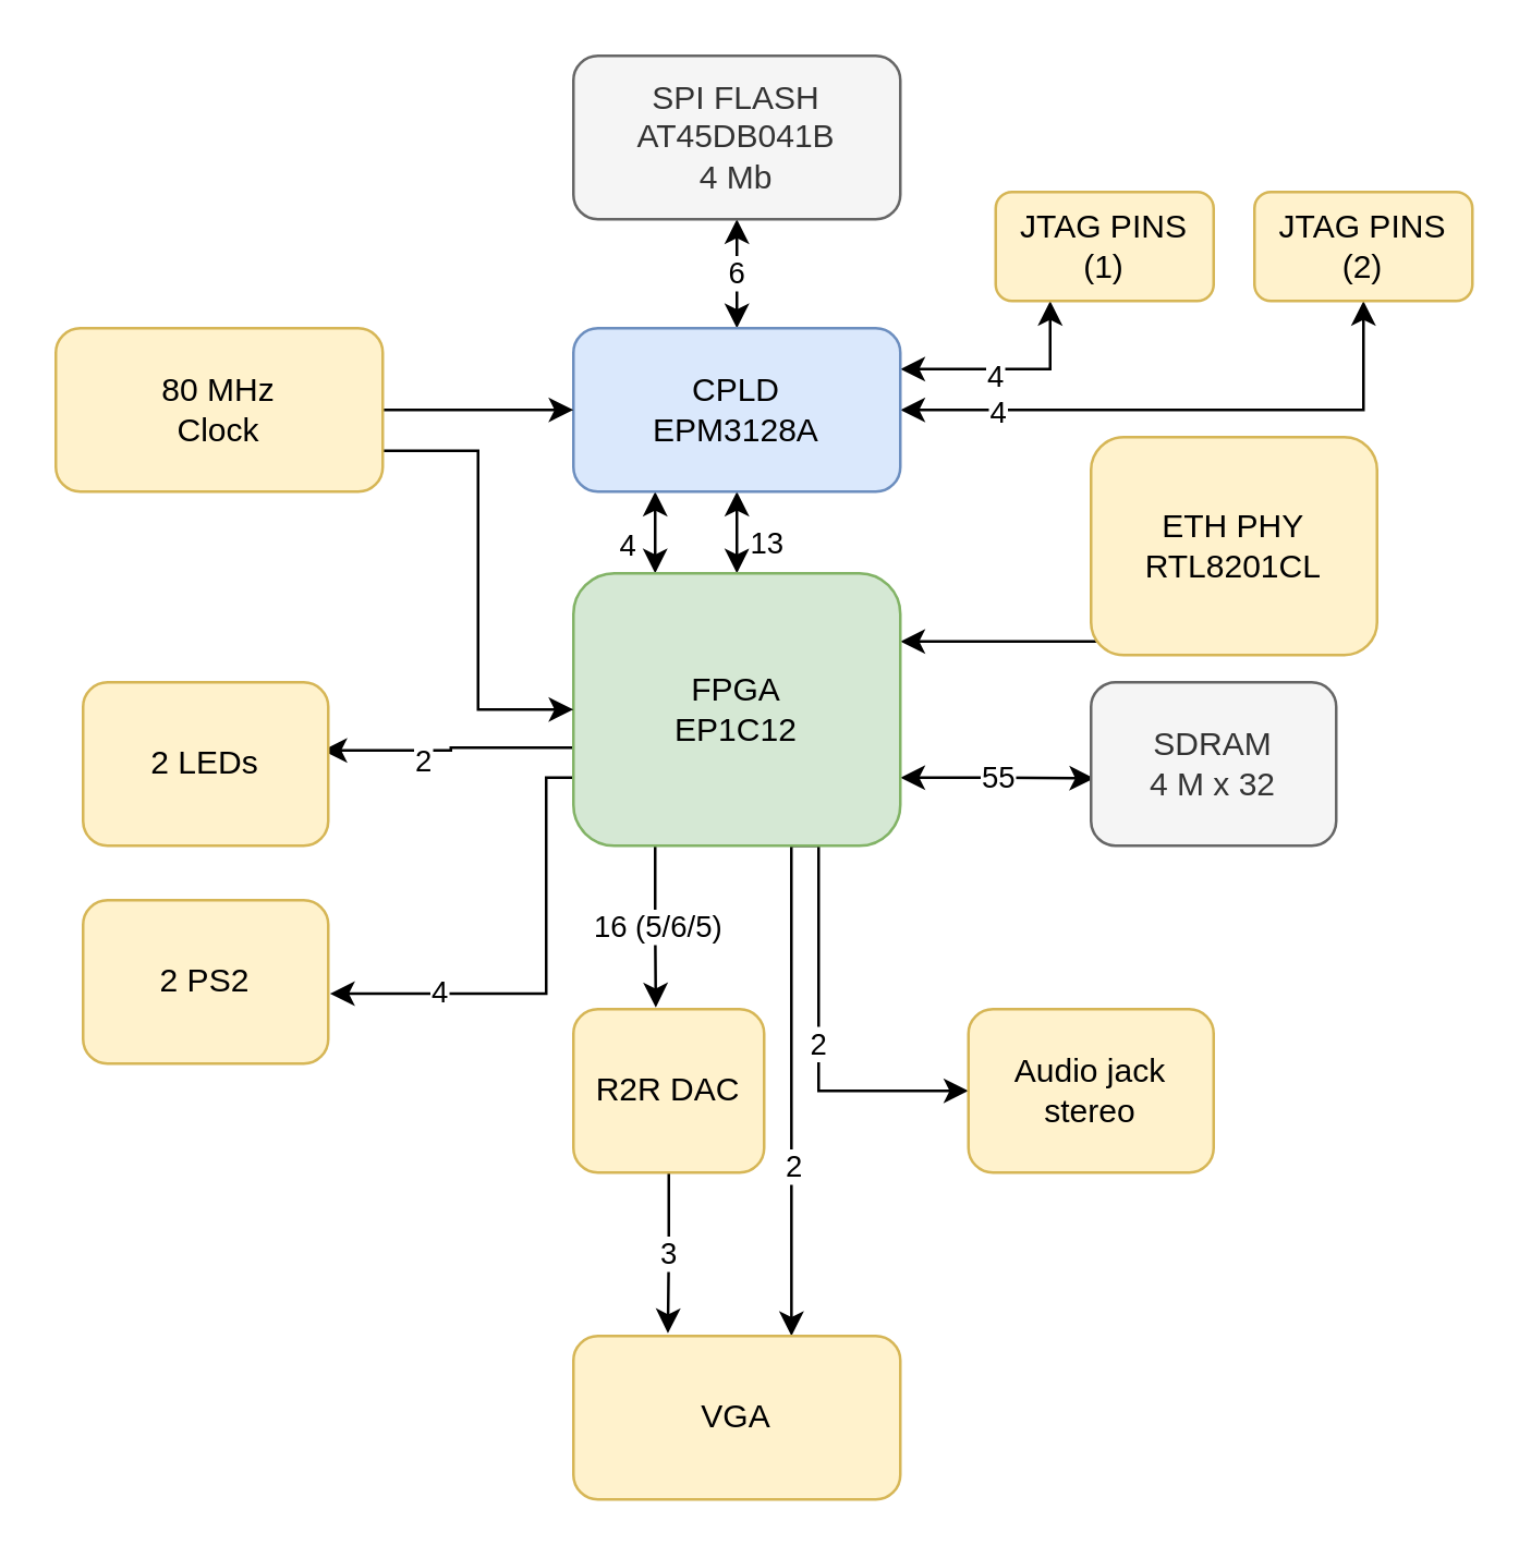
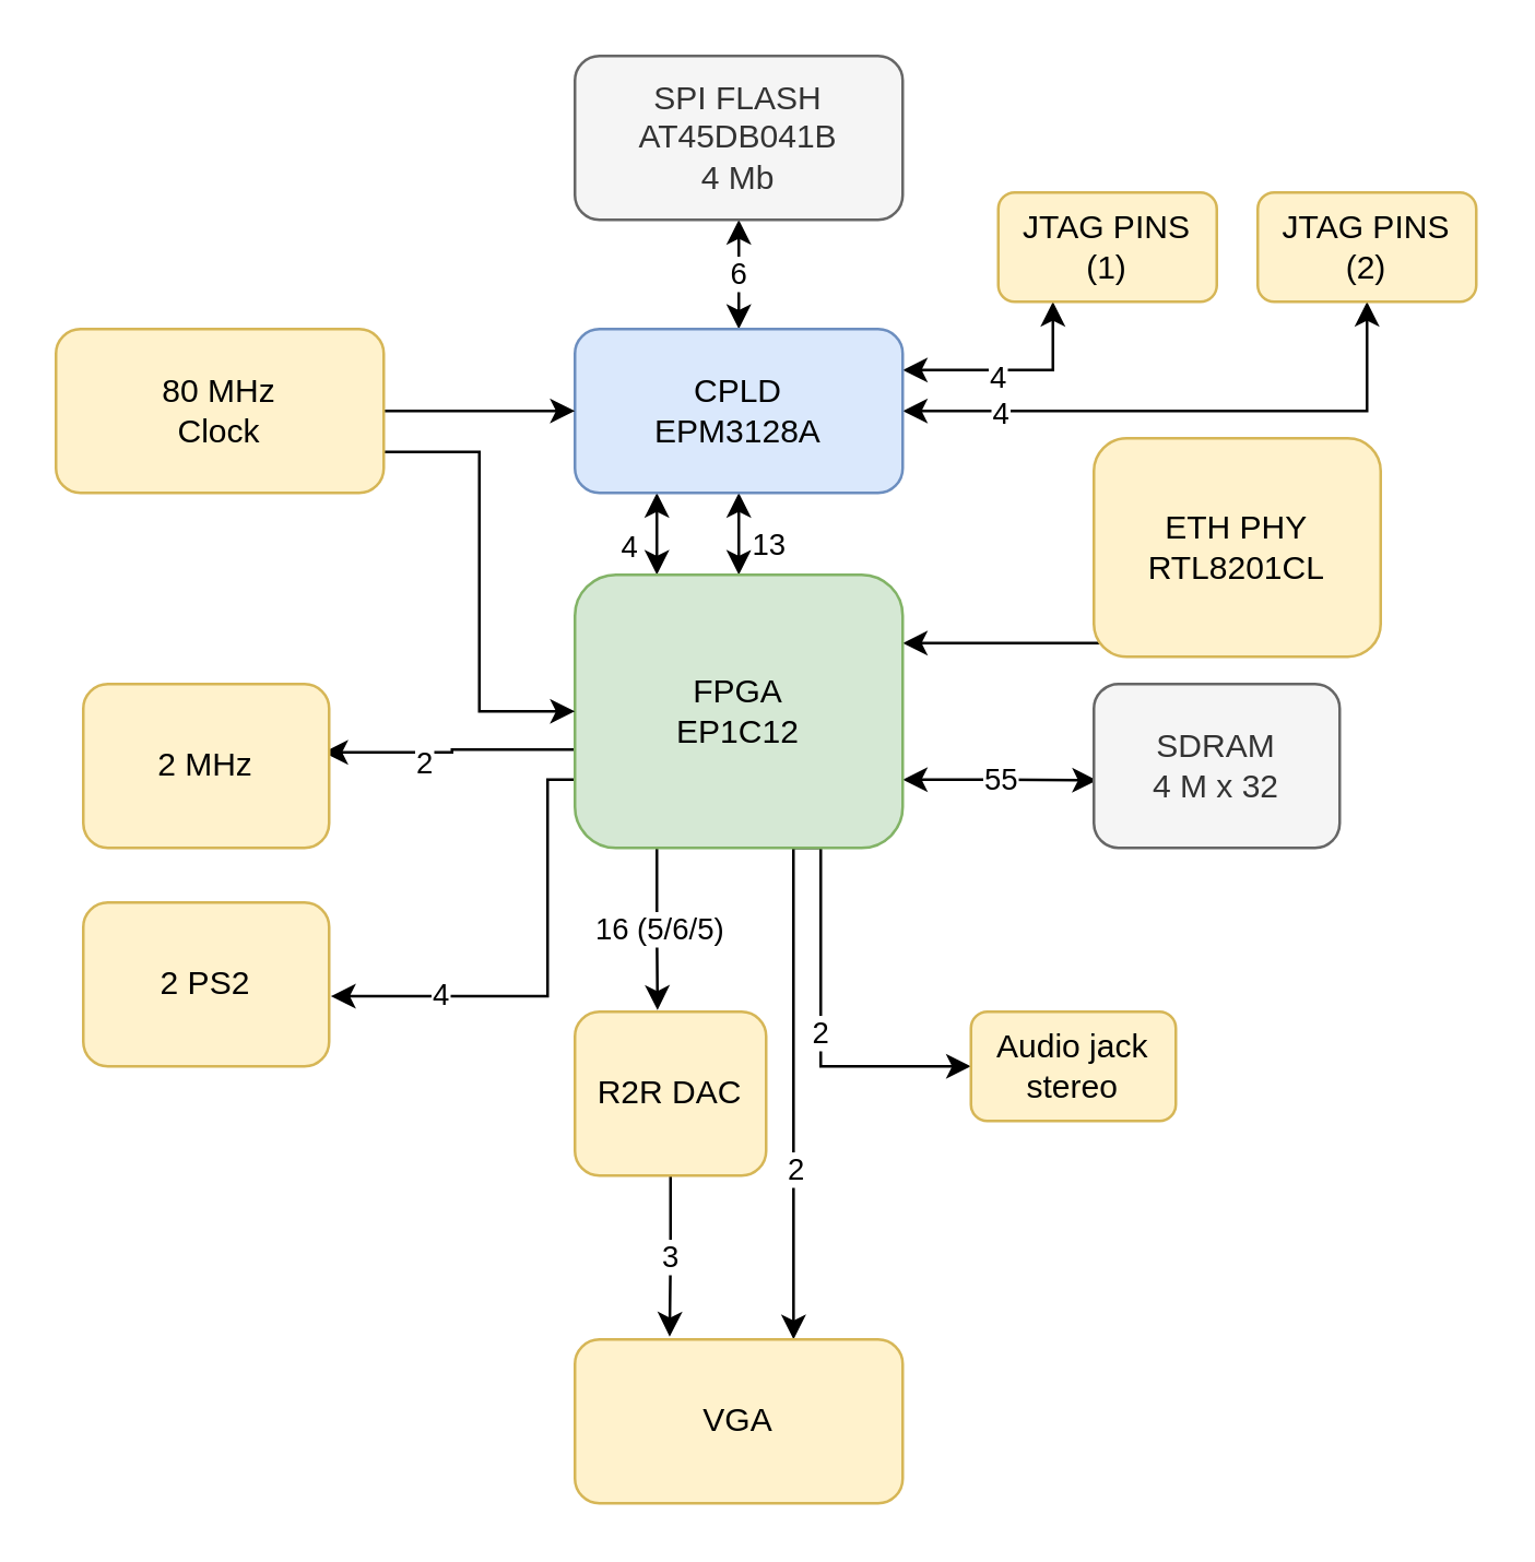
  <mxCell id="0" />
  <mxCell id="1" parent="0" />
  <mxCell id="2" value="6" style="edgeStyle=orthogonalEdgeStyle;rounded=0;orthogonalLoop=1;jettySize=auto;html=1;exitX=0.5;exitY=1;exitDx=0;exitDy=0;entryX=0.5;entryY=0;entryDx=0;entryDy=0;startArrow=classic;startFill=1;" parent="1" source="3" target="11" edge="1"><mxGeometry relative="1" as="geometry"><mxPoint as="offset" /></mxGeometry></mxCell>
  <mxCell id="3" value="SPI FLASH&lt;br&gt;AT45DB041B&lt;br&gt;4 Mb" style="rounded=1;whiteSpace=wrap;html=1;fillColor=#f5f5f5;fontColor=#333333;strokeColor=#666666;" parent="1" vertex="1"><mxGeometry x="210" y="20" width="120" height="60" as="geometry" /></mxCell>
  <mxCell id="4" style="edgeStyle=orthogonalEdgeStyle;rounded=0;orthogonalLoop=1;jettySize=auto;html=1;exitX=0.5;exitY=1;exitDx=0;exitDy=0;entryX=0.5;entryY=0;entryDx=0;entryDy=0;startArrow=classic;startFill=1;" parent="1" source="11" target="24" edge="1"><mxGeometry relative="1" as="geometry" /></mxCell>
  <mxCell id="5" value="13" style="edgeLabel;html=1;align=center;verticalAlign=middle;resizable=0;points=[];" parent="4" connectable="0" vertex="1"><mxGeometry x="0.222" y="1" relative="1" as="geometry"><mxPoint x="9" as="offset" /></mxGeometry></mxCell>
  <mxCell id="6" value="4" style="edgeStyle=orthogonalEdgeStyle;rounded=0;orthogonalLoop=1;jettySize=auto;html=1;exitX=0.25;exitY=1;exitDx=0;exitDy=0;entryX=0.25;entryY=0;entryDx=0;entryDy=0;startArrow=classic;startFill=1;" parent="1" source="11" target="24" edge="1"><mxGeometry x="0.333" y="-10" relative="1" as="geometry"><mxPoint as="offset" /></mxGeometry></mxCell>
  <mxCell id="7" style="edgeStyle=orthogonalEdgeStyle;rounded=0;orthogonalLoop=1;jettySize=auto;html=1;exitX=1;exitY=0.25;exitDx=0;exitDy=0;entryX=0.25;entryY=1;entryDx=0;entryDy=0;startArrow=classic;startFill=1;" parent="1" source="11" target="36" edge="1"><mxGeometry relative="1" as="geometry" /></mxCell>
  <mxCell id="8" value="4" style="edgeLabel;html=1;align=center;verticalAlign=middle;resizable=0;points=[];" parent="7" connectable="0" vertex="1"><mxGeometry x="-0.153" y="-2" relative="1" as="geometry"><mxPoint as="offset" /></mxGeometry></mxCell>
  <mxCell id="9" style="edgeStyle=orthogonalEdgeStyle;rounded=0;orthogonalLoop=1;jettySize=auto;html=1;exitX=1;exitY=0.5;exitDx=0;exitDy=0;entryX=0.5;entryY=1;entryDx=0;entryDy=0;startArrow=classic;startFill=1;" parent="1" source="11" target="37" edge="1"><mxGeometry relative="1" as="geometry" /></mxCell>
  <mxCell id="10" value="4" style="edgeLabel;html=1;align=center;verticalAlign=middle;resizable=0;points=[];" parent="9" connectable="0" vertex="1"><mxGeometry x="-0.149" y="-2" relative="1" as="geometry"><mxPoint x="-54" y="-2" as="offset" /></mxGeometry></mxCell>
  <mxCell id="11" value="CPLD&lt;br&gt;EPM3128A" style="rounded=1;whiteSpace=wrap;html=1;fillColor=#dae8fc;strokeColor=#6c8ebf;" parent="1" vertex="1"><mxGeometry x="210" y="120" width="120" height="60" as="geometry" /></mxCell>
  <mxCell id="12" style="edgeStyle=orthogonalEdgeStyle;rounded=0;orthogonalLoop=1;jettySize=auto;html=1;exitX=0.75;exitY=1;exitDx=0;exitDy=0;startArrow=none;startFill=0;entryX=0.667;entryY=0;entryDx=0;entryDy=0;entryPerimeter=0;" parent="1" source="24" target="29" edge="1"><mxGeometry relative="1" as="geometry"><mxPoint x="290" y="460" as="targetPoint" /><Array as="points"><mxPoint x="290" y="310" /></Array></mxGeometry></mxCell>
  <mxCell id="13" value="2" style="edgeLabel;html=1;align=center;verticalAlign=middle;resizable=0;points=[];" parent="12" connectable="0" vertex="1"><mxGeometry x="0.347" y="3" relative="1" as="geometry"><mxPoint x="-3" as="offset" /></mxGeometry></mxCell>
  <mxCell id="14" style="edgeStyle=orthogonalEdgeStyle;rounded=0;orthogonalLoop=1;jettySize=auto;html=1;exitX=0.25;exitY=1;exitDx=0;exitDy=0;entryX=0.432;entryY=-0.01;entryDx=0;entryDy=0;entryPerimeter=0;startArrow=none;startFill=0;" parent="1" source="24" target="31" edge="1"><mxGeometry relative="1" as="geometry" /></mxCell>
  <mxCell id="15" value="16 (5/6/5)" style="edgeLabel;html=1;align=center;verticalAlign=middle;resizable=0;points=[];" parent="14" connectable="0" vertex="1"><mxGeometry x="0.343" relative="1" as="geometry"><mxPoint y="-10" as="offset" /></mxGeometry></mxCell>
  <mxCell id="16" value="55" style="edgeStyle=orthogonalEdgeStyle;rounded=0;orthogonalLoop=1;jettySize=auto;html=1;exitX=1;exitY=0.75;exitDx=0;exitDy=0;entryX=0.013;entryY=0.588;entryDx=0;entryDy=0;entryPerimeter=0;startArrow=classic;startFill=1;" parent="1" source="24" target="25" edge="1"><mxGeometry relative="1" as="geometry" /></mxCell>
  <mxCell id="17" style="edgeStyle=orthogonalEdgeStyle;rounded=0;orthogonalLoop=1;jettySize=auto;html=1;exitX=0;exitY=0.64;exitDx=0;exitDy=0;entryX=0.976;entryY=0.417;entryDx=0;entryDy=0;entryPerimeter=0;startArrow=none;startFill=0;exitPerimeter=0;" parent="1" source="24" target="32" edge="1"><mxGeometry relative="1" as="geometry" /></mxCell>
  <mxCell id="18" value="2" style="edgeLabel;html=1;align=center;verticalAlign=middle;resizable=0;points=[];" parent="17" connectable="0" vertex="1"><mxGeometry x="0.231" y="3" relative="1" as="geometry"><mxPoint as="offset" /></mxGeometry></mxCell>
  <mxCell id="19" style="edgeStyle=orthogonalEdgeStyle;rounded=0;orthogonalLoop=1;jettySize=auto;html=1;exitX=0;exitY=0.75;exitDx=0;exitDy=0;entryX=1.007;entryY=0.572;entryDx=0;entryDy=0;entryPerimeter=0;startArrow=none;startFill=0;" parent="1" source="24" target="33" edge="1"><mxGeometry relative="1" as="geometry"><Array as="points"><mxPoint x="200" y="285" /><mxPoint x="200" y="364" /></Array></mxGeometry></mxCell>
  <mxCell id="20" value="4" style="edgeLabel;html=1;align=center;verticalAlign=middle;resizable=0;points=[];" parent="19" connectable="0" vertex="1"><mxGeometry x="0.533" y="-1" relative="1" as="geometry"><mxPoint as="offset" /></mxGeometry></mxCell>
  <mxCell id="21" value="2" style="edgeStyle=orthogonalEdgeStyle;rounded=0;orthogonalLoop=1;jettySize=auto;html=1;exitX=0.75;exitY=1;exitDx=0;exitDy=0;entryX=0;entryY=0.5;entryDx=0;entryDy=0;startArrow=none;startFill=0;" parent="1" source="24" target="34" edge="1"><mxGeometry relative="1" as="geometry" /></mxCell>
  <mxCell id="22" style="edgeStyle=orthogonalEdgeStyle;rounded=0;orthogonalLoop=1;jettySize=auto;html=1;exitX=1;exitY=0.25;exitDx=0;exitDy=0;entryX=0.575;entryY=0.994;entryDx=0;entryDy=0;startArrow=classic;startFill=1;entryPerimeter=0;" parent="1" source="24" target="35" edge="1"><mxGeometry relative="1" as="geometry"><Array as="points"><mxPoint x="440" y="235" /><mxPoint x="440" y="220" /></Array></mxGeometry></mxCell>
  <mxCell id="23" value="19" style="edgeLabel;html=1;align=center;verticalAlign=middle;resizable=0;points=[];" parent="22" connectable="0" vertex="1"><mxGeometry x="0.081" relative="1" as="geometry"><mxPoint as="offset" /></mxGeometry></mxCell>
  <mxCell id="24" value="FPGA&lt;br&gt;EP1C12" style="rounded=1;whiteSpace=wrap;html=1;fillColor=#d5e8d4;strokeColor=#82b366;" parent="1" vertex="1"><mxGeometry x="210" y="210" width="120" height="100" as="geometry" /></mxCell>
  <mxCell id="25" value="SDRAM&lt;br&gt;4 M x 32" style="rounded=1;whiteSpace=wrap;html=1;fillColor=#f5f5f5;fontColor=#333333;strokeColor=#666666;" parent="1" vertex="1"><mxGeometry x="400" y="250" width="90" height="60" as="geometry" /></mxCell>
  <mxCell id="26" style="edgeStyle=orthogonalEdgeStyle;rounded=0;orthogonalLoop=1;jettySize=auto;html=1;exitX=1;exitY=0.5;exitDx=0;exitDy=0;entryX=0;entryY=0.5;entryDx=0;entryDy=0;startArrow=none;startFill=0;" parent="1" source="28" target="11" edge="1"><mxGeometry relative="1" as="geometry" /></mxCell>
  <mxCell id="27" style="edgeStyle=orthogonalEdgeStyle;rounded=0;orthogonalLoop=1;jettySize=auto;html=1;exitX=1;exitY=0.75;exitDx=0;exitDy=0;entryX=0;entryY=0.5;entryDx=0;entryDy=0;startArrow=none;startFill=0;" parent="1" source="28" target="24" edge="1"><mxGeometry relative="1" as="geometry" /></mxCell>
  <mxCell id="28" value="80 MHz&lt;br&gt;Clock" style="rounded=1;whiteSpace=wrap;html=1;fillColor=#fff2cc;strokeColor=#d6b656;" parent="1" vertex="1"><mxGeometry x="20" y="120" width="120" height="60" as="geometry" /></mxCell>
  <mxCell id="29" value="VGA" style="rounded=1;whiteSpace=wrap;html=1;fillColor=#fff2cc;strokeColor=#d6b656;" parent="1" vertex="1"><mxGeometry x="210" y="490" width="120" height="60" as="geometry" /></mxCell>
  <mxCell id="30" value="3" style="edgeStyle=orthogonalEdgeStyle;rounded=0;orthogonalLoop=1;jettySize=auto;html=1;exitX=0.5;exitY=1;exitDx=0;exitDy=0;entryX=0.289;entryY=-0.017;entryDx=0;entryDy=0;startArrow=none;startFill=0;entryPerimeter=0;" parent="1" source="31" target="29" edge="1"><mxGeometry relative="1" as="geometry" /></mxCell>
  <mxCell id="31" value="R2R DAC" style="rounded=1;whiteSpace=wrap;html=1;fillColor=#fff2cc;strokeColor=#d6b656;" parent="1" vertex="1"><mxGeometry x="210" y="370" width="70" height="60" as="geometry" /></mxCell>
- <mxCell id="32" value="2 LEDs" style="rounded=1;whiteSpace=wrap;html=1;fillColor=#fff2cc;strokeColor=#d6b656;" parent="1" vertex="1"><mxGeometry x="30" y="250" width="90" height="60" as="geometry" /></mxCell>
+ <mxCell id="32" value="2 MHz" style="rounded=1;whiteSpace=wrap;html=1;fillColor=#fff2cc;strokeColor=#d6b656;" parent="1" vertex="1"><mxGeometry x="30" y="250" width="90" height="60" as="geometry" /></mxCell>
  <mxCell id="33" value="2 PS2" style="rounded=1;whiteSpace=wrap;html=1;fillColor=#fff2cc;strokeColor=#d6b656;" parent="1" vertex="1"><mxGeometry x="30" y="330" width="90" height="60" as="geometry" /></mxCell>
- <mxCell id="34" value="Audio jack&lt;br&gt;stereo" style="rounded=1;whiteSpace=wrap;html=1;fillColor=#fff2cc;strokeColor=#d6b656;" parent="1" vertex="1"><mxGeometry x="355" y="370" width="90" height="60" as="geometry" /></mxCell>
+ <mxCell id="34" value="Audio jack&lt;br&gt;stereo" style="rounded=1;whiteSpace=wrap;html=1;fillColor=#fff2cc;strokeColor=#d6b656;" parent="1" vertex="1"><mxGeometry x="355" y="370" width="75" height="40" as="geometry" /></mxCell>
  <mxCell id="35" value="ETH PHY&lt;br&gt;RTL8201CL" style="rounded=1;whiteSpace=wrap;html=1;fillColor=#fff2cc;strokeColor=#d6b656;" parent="1" vertex="1"><mxGeometry x="400" y="160" width="105" height="80" as="geometry" /></mxCell>
  <mxCell id="36" value="JTAG PINS&lt;br&gt;(1)" style="rounded=1;whiteSpace=wrap;html=1;fillColor=#fff2cc;strokeColor=#d6b656;" parent="1" vertex="1"><mxGeometry x="365" y="70" width="80" height="40" as="geometry" /></mxCell>
  <mxCell id="37" value="JTAG PINS (2)" style="rounded=1;whiteSpace=wrap;html=1;fillColor=#fff2cc;strokeColor=#d6b656;" parent="1" vertex="1"><mxGeometry x="460" y="70" width="80" height="40" as="geometry" /></mxCell>
